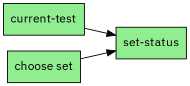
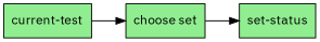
  digraph {
    fontname="IBM Plex Sans"
    rankdir=LR
    node [fillcolor="#90ee90" fontname="IBM Plex Sans" shape=box style=filled]
    edge [fontname="IBM Plex Sans"]
    n1 [label="current-test"]
    n2 [label="choose set"]
    n3 [label="set-status"]
-   n1 -> n3
+   n1 -> n2
    n2 -> n3
  }
